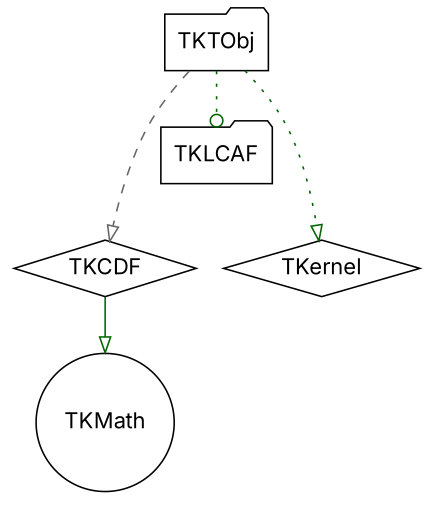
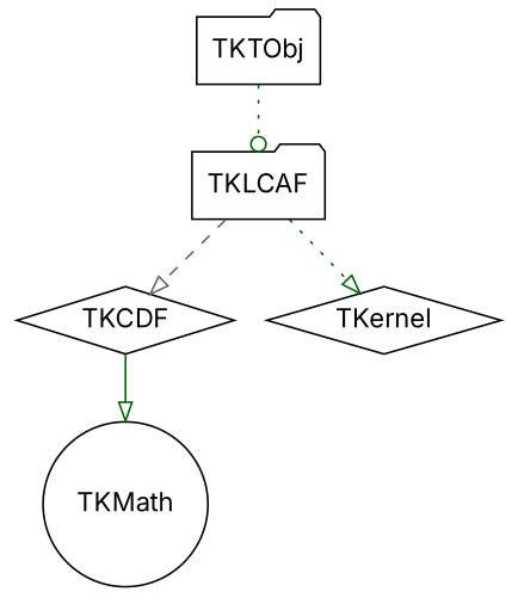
  digraph {
    aspect=1
    fontname=Inter
    node [fontname=Inter shape=diamond]
    edge [arrowhead=onormal color=darkgreen fontname=Inter style=dotted]
    TKCDF
    TKTObj [shape=folder]
    TKernel
    TKLCAF [shape=folder]
    TKMath [shape=circle]
    TKCDF -> TKMath [style=solid]
-   TKTObj -> TKCDF [color=gray40 style=dashed]
-   TKTObj -> TKernel
+   TKLCAF -> TKCDF [color=gray40 style=dashed]
+   TKLCAF -> TKernel
    TKTObj -> TKLCAF [arrowhead=odot]
  }
